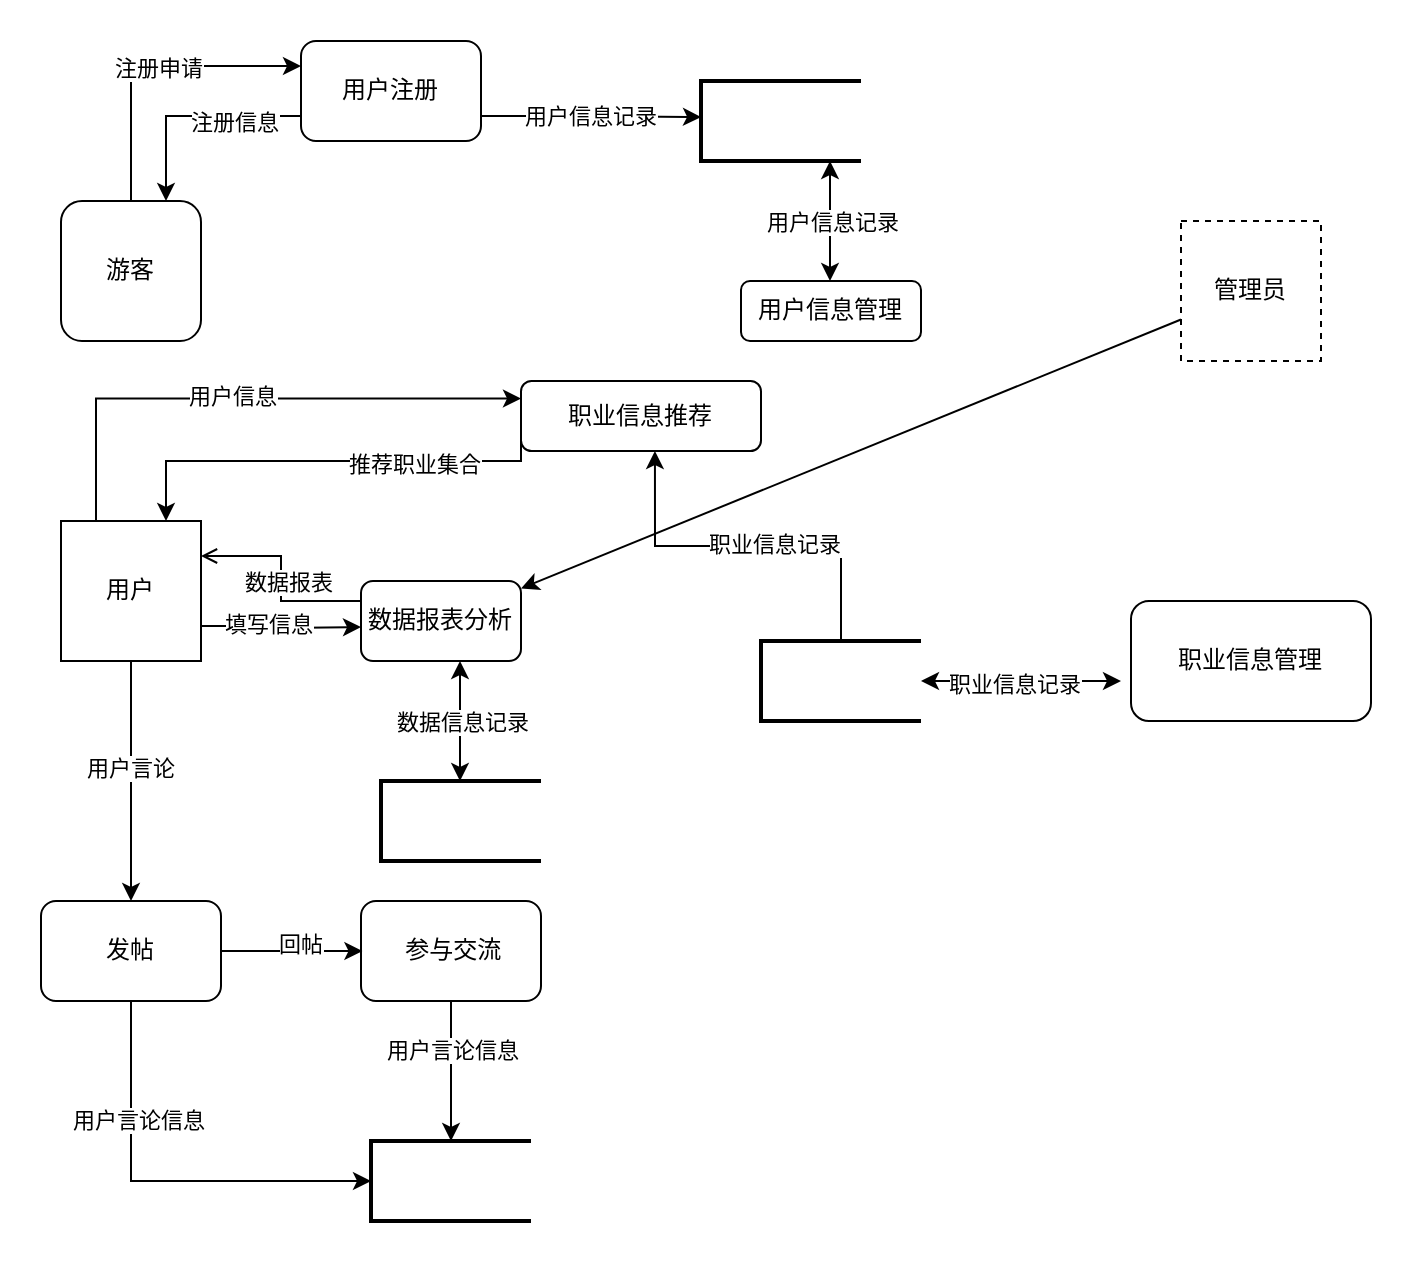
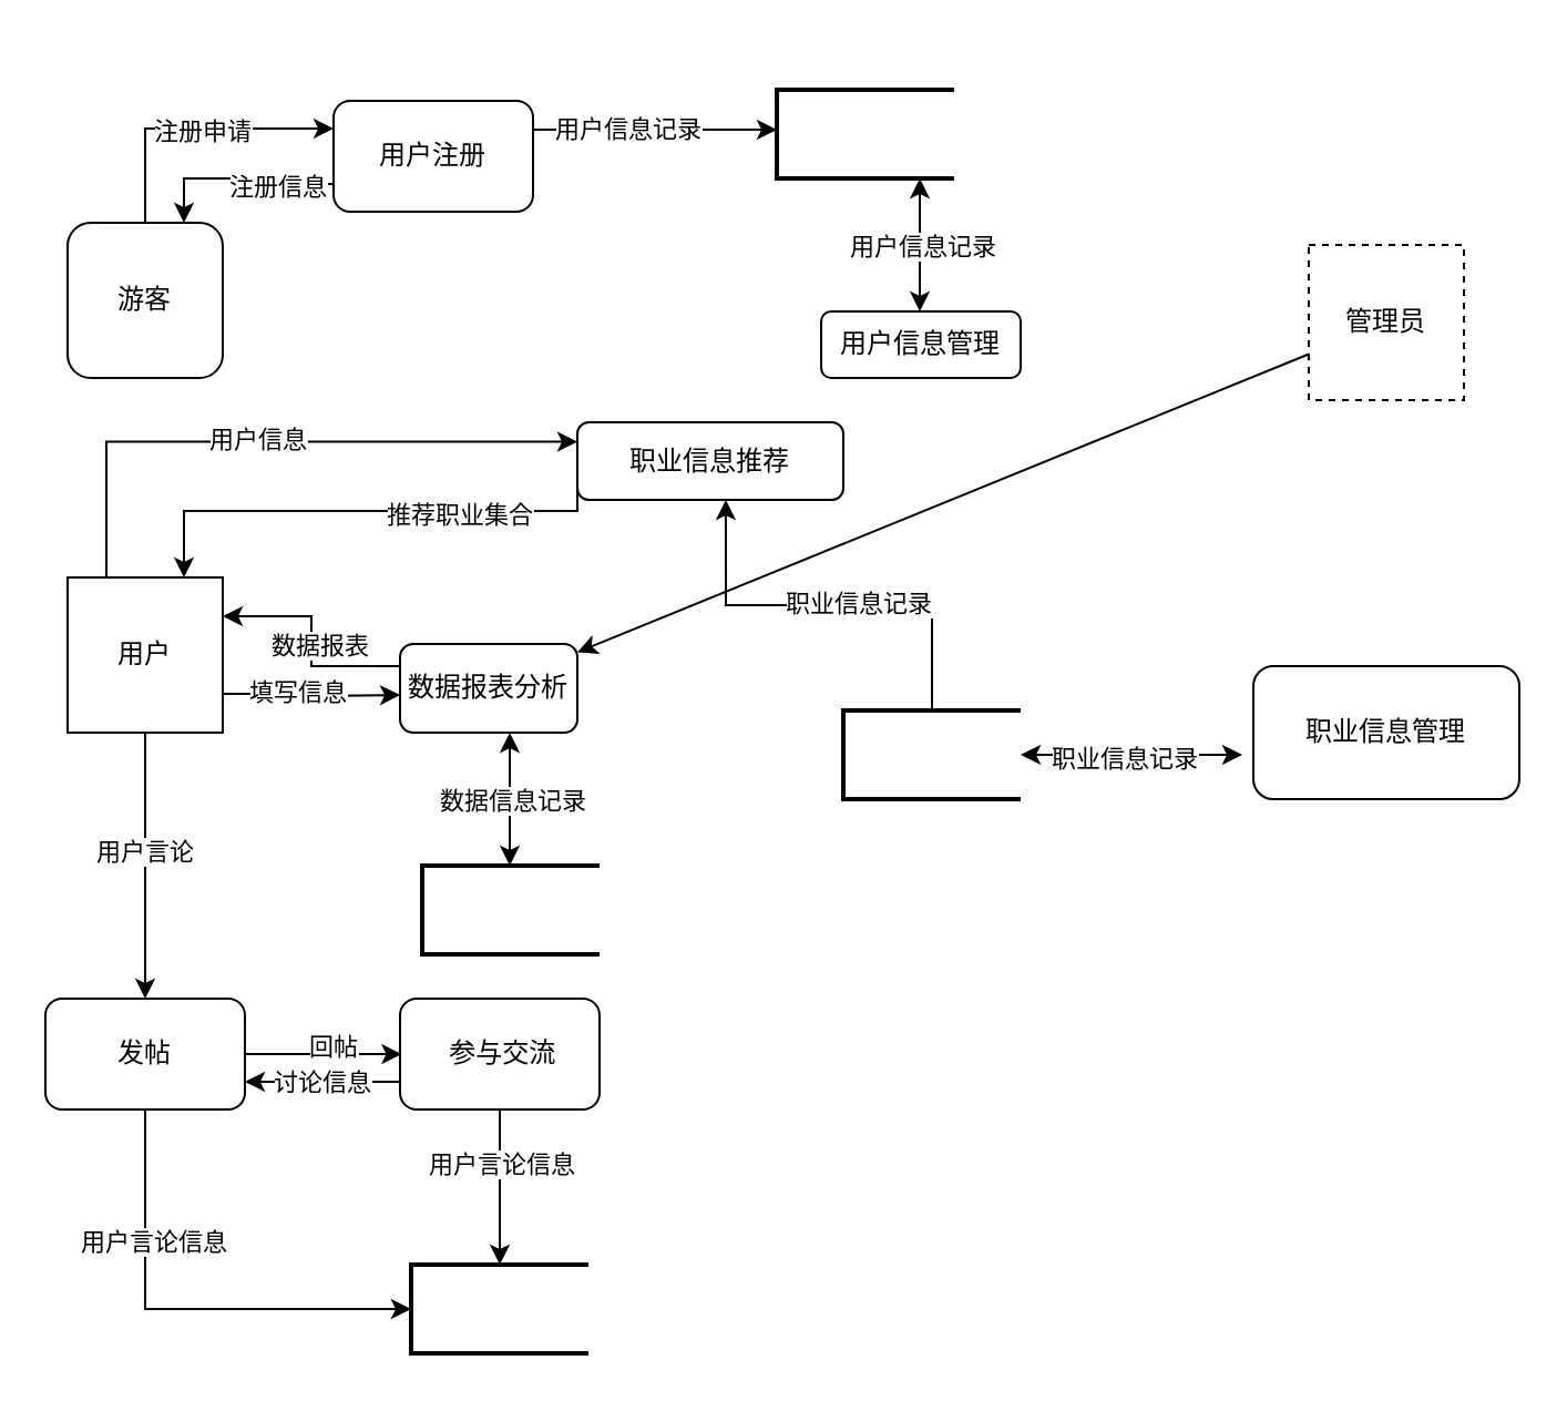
  <mxCell id="0" />
  <mxCell id="1" parent="0" />
  <mxCell id="2" style="edgeStyle=orthogonalEdgeStyle;rounded=0;orthogonalLoop=1;jettySize=auto;html=1;exitX=0.5;exitY=0;exitDx=0;exitDy=0;entryX=0;entryY=0.25;entryDx=0;entryDy=0;" edge="1" parent="1" source="4" target="8"><mxGeometry relative="1" as="geometry" /></mxCell>
  <mxCell id="3" value="注册申请" style="edgeLabel;html=1;align=center;verticalAlign=middle;resizable=0;points=[];" vertex="1" connectable="0" parent="2"><mxGeometry x="0.067" y="-1" relative="1" as="geometry"><mxPoint as="offset" /></mxGeometry></mxCell>
  <mxCell id="4" value="游客" style="whiteSpace=wrap;html=1;aspect=fixed;rounded=1;" vertex="1" parent="1"><mxGeometry x="30" y="100" width="70" height="70" as="geometry" /></mxCell>
  <mxCell id="5" style="edgeStyle=orthogonalEdgeStyle;rounded=0;orthogonalLoop=1;jettySize=auto;html=1;exitX=0;exitY=0.75;exitDx=0;exitDy=0;entryX=0.75;entryY=0;entryDx=0;entryDy=0;" edge="1" parent="1" source="8" target="4"><mxGeometry relative="1" as="geometry" /></mxCell>
  <mxCell id="6" value="注册信息" style="edgeLabel;html=1;align=center;verticalAlign=middle;resizable=0;points=[];" vertex="1" connectable="0" parent="5"><mxGeometry x="-0.376" y="3" relative="1" as="geometry"><mxPoint as="offset" /></mxGeometry></mxCell>
  <mxCell id="7" value="用户信息记录" style="edgeStyle=orthogonalEdgeStyle;rounded=0;orthogonalLoop=1;jettySize=auto;html=1;exitX=1;exitY=0.75;exitDx=0;exitDy=0;" edge="1" parent="1" source="8"><mxGeometry relative="1" as="geometry"><mxPoint x="350" y="58" as="targetPoint" /><Array as="points"><mxPoint x="290" y="58" /><mxPoint x="290" y="58" /></Array></mxGeometry></mxCell>
- <mxCell id="8" value="用户注册" style="rounded=1;whiteSpace=wrap;html=1;" vertex="1" parent="1"><mxGeometry x="150" y="20" width="90" height="50" as="geometry" /></mxCell>
+ <mxCell id="8" value="用户注册" style="rounded=1;whiteSpace=wrap;html=1;" vertex="1" parent="1"><mxGeometry x="150" y="45" width="90" height="50" as="geometry" /></mxCell>
  <mxCell id="9" value="" style="strokeWidth=2;html=1;shape=mxgraph.flowchart.annotation_1;align=left;pointerEvents=1;" vertex="1" parent="1"><mxGeometry x="350" y="40" width="80" height="40" as="geometry" /></mxCell>
  <mxCell id="10" value="" style="edgeStyle=none;rounded=0;orthogonalLoop=1;jettySize=auto;html=1;" edge="1" parent="1" source="11" target="33"><mxGeometry relative="1" as="geometry" /></mxCell>
  <mxCell id="11" value="管理员" style="whiteSpace=wrap;html=1;aspect=fixed;dashed=1;" vertex="1" parent="1"><mxGeometry x="590" y="110" width="70" height="70" as="geometry" /></mxCell>
  <mxCell id="12" value="用户信息管理" style="rounded=1;whiteSpace=wrap;html=1;" vertex="1" parent="1"><mxGeometry x="370" y="140" width="90" height="30" as="geometry" /></mxCell>
  <mxCell id="13" value="" style="endArrow=classic;startArrow=classic;html=1;rounded=0;" edge="1" parent="1"><mxGeometry width="50" height="50" relative="1" as="geometry"><mxPoint x="414.5" y="140" as="sourcePoint" /><mxPoint x="414.5" y="80" as="targetPoint" /></mxGeometry></mxCell>
  <mxCell id="14" value="用户信息记录" style="edgeLabel;html=1;align=center;verticalAlign=middle;resizable=0;points=[];" vertex="1" connectable="0" parent="13"><mxGeometry x="0.367" y="2" relative="1" as="geometry"><mxPoint x="3" y="11" as="offset" /></mxGeometry></mxCell>
  <mxCell id="15" style="edgeStyle=orthogonalEdgeStyle;rounded=0;orthogonalLoop=1;jettySize=auto;html=1;exitX=0.25;exitY=0;exitDx=0;exitDy=0;entryX=0;entryY=0.25;entryDx=0;entryDy=0;" edge="1" parent="1" source="21" target="28"><mxGeometry relative="1" as="geometry" /></mxCell>
  <mxCell id="16" value="用户信息" style="edgeLabel;html=1;align=center;verticalAlign=middle;resizable=0;points=[];" vertex="1" connectable="0" parent="15"><mxGeometry x="-0.059" y="2" relative="1" as="geometry"><mxPoint y="1" as="offset" /></mxGeometry></mxCell>
  <mxCell id="17" style="edgeStyle=orthogonalEdgeStyle;rounded=0;orthogonalLoop=1;jettySize=auto;html=1;exitX=1;exitY=0.75;exitDx=0;exitDy=0;" edge="1" parent="1" source="21"><mxGeometry relative="1" as="geometry"><mxPoint x="180" y="313" as="targetPoint" /></mxGeometry></mxCell>
  <mxCell id="18" value="填写信息" style="edgeLabel;html=1;align=center;verticalAlign=middle;resizable=0;points=[];" vertex="1" connectable="0" parent="17"><mxGeometry x="-0.18" y="2" relative="1" as="geometry"><mxPoint y="1" as="offset" /></mxGeometry></mxCell>
  <mxCell id="19" style="rounded=0;orthogonalLoop=1;jettySize=auto;html=1;exitX=0.5;exitY=1;exitDx=0;exitDy=0;" edge="1" parent="1" source="21"><mxGeometry relative="1" as="geometry"><mxPoint x="65" y="450" as="targetPoint" /><Array as="points" /></mxGeometry></mxCell>
  <mxCell id="20" value="用户言论" style="edgeLabel;html=1;align=center;verticalAlign=middle;resizable=0;points=[];" vertex="1" connectable="0" parent="19"><mxGeometry x="-0.117" y="-1" relative="1" as="geometry"><mxPoint as="offset" /></mxGeometry></mxCell>
  <mxCell id="21" value="用户" style="whiteSpace=wrap;html=1;aspect=fixed;" vertex="1" parent="1"><mxGeometry x="30" y="260" width="70" height="70" as="geometry" /></mxCell>
  <mxCell id="22" value="职业信息管理" style="rounded=1;whiteSpace=wrap;html=1;" vertex="1" parent="1"><mxGeometry x="565" y="300" width="120" height="60" as="geometry" /></mxCell>
  <mxCell id="23" style="edgeStyle=orthogonalEdgeStyle;rounded=0;orthogonalLoop=1;jettySize=auto;html=1;exitX=0.5;exitY=0;exitDx=0;exitDy=0;exitPerimeter=0;entryX=0.558;entryY=1;entryDx=0;entryDy=0;entryPerimeter=0;" edge="1" parent="1" source="25" target="28"><mxGeometry relative="1" as="geometry" /></mxCell>
  <mxCell id="24" value="职业信息记录" style="edgeLabel;html=1;align=center;verticalAlign=middle;resizable=0;points=[];" vertex="1" connectable="0" parent="23"><mxGeometry x="-0.143" y="-1" relative="1" as="geometry"><mxPoint as="offset" /></mxGeometry></mxCell>
  <mxCell id="25" value="" style="strokeWidth=2;html=1;shape=mxgraph.flowchart.annotation_1;align=left;pointerEvents=1;" vertex="1" parent="1"><mxGeometry x="380" y="320" width="80" height="40" as="geometry" /></mxCell>
  <mxCell id="26" style="edgeStyle=orthogonalEdgeStyle;rounded=0;orthogonalLoop=1;jettySize=auto;html=1;exitX=0;exitY=0.25;exitDx=0;exitDy=0;entryX=0.75;entryY=0;entryDx=0;entryDy=0;" edge="1" parent="1" source="28" target="21"><mxGeometry relative="1" as="geometry"><Array as="points"><mxPoint x="260" y="230" /><mxPoint x="83" y="230" /></Array></mxGeometry></mxCell>
  <mxCell id="27" value="推荐职业集合" style="edgeLabel;html=1;align=center;verticalAlign=middle;resizable=0;points=[];" vertex="1" connectable="0" parent="26"><mxGeometry x="-0.289" y="1" relative="1" as="geometry"><mxPoint as="offset" /></mxGeometry></mxCell>
  <mxCell id="28" value="职业信息推荐" style="rounded=1;whiteSpace=wrap;html=1;" vertex="1" parent="1"><mxGeometry x="260" y="190" width="120" height="35" as="geometry" /></mxCell>
  <mxCell id="29" value="" style="endArrow=classic;startArrow=classic;html=1;rounded=0;" edge="1" parent="1" source="25"><mxGeometry width="50" height="50" relative="1" as="geometry"><mxPoint x="470" y="370" as="sourcePoint" /><mxPoint x="560" y="340" as="targetPoint" /><Array as="points" /></mxGeometry></mxCell>
  <mxCell id="30" value="职业信息记录" style="edgeLabel;html=1;align=center;verticalAlign=middle;resizable=0;points=[];" vertex="1" connectable="0" parent="29"><mxGeometry x="-0.08" y="-1" relative="1" as="geometry"><mxPoint as="offset" /></mxGeometry></mxCell>
- <mxCell id="31" style="edgeStyle=orthogonalEdgeStyle;rounded=0;orthogonalLoop=1;jettySize=auto;html=1;exitX=0;exitY=0.25;exitDx=0;exitDy=0;entryX=1;entryY=0.25;entryDx=0;entryDy=0;endArrow=open;" edge="1" parent="1" source="33" target="21"><mxGeometry relative="1" as="geometry" /></mxCell>
+ <mxCell id="31" style="edgeStyle=orthogonalEdgeStyle;rounded=0;orthogonalLoop=1;jettySize=auto;html=1;exitX=0;exitY=0.25;exitDx=0;exitDy=0;entryX=1;entryY=0.25;entryDx=0;entryDy=0;" edge="1" parent="1" source="33" target="21"><mxGeometry relative="1" as="geometry" /></mxCell>
  <mxCell id="32" value="数据报表" style="edgeLabel;html=1;align=center;verticalAlign=middle;resizable=0;points=[];" vertex="1" connectable="0" parent="31"><mxGeometry x="-0.024" y="-3" relative="1" as="geometry"><mxPoint as="offset" /></mxGeometry></mxCell>
  <mxCell id="33" value="数据报表分析" style="rounded=1;whiteSpace=wrap;html=1;" vertex="1" parent="1"><mxGeometry x="180" y="290" width="80" height="40" as="geometry" /></mxCell>
  <mxCell id="34" value="" style="strokeWidth=2;html=1;shape=mxgraph.flowchart.annotation_1;align=left;pointerEvents=1;" vertex="1" parent="1"><mxGeometry x="190" y="390" width="80" height="40" as="geometry" /></mxCell>
  <mxCell id="35" value="" style="endArrow=classic;startArrow=classic;html=1;rounded=0;" edge="1" parent="1"><mxGeometry width="50" height="50" relative="1" as="geometry"><mxPoint x="229.5" y="390" as="sourcePoint" /><mxPoint x="229.5" y="330" as="targetPoint" /></mxGeometry></mxCell>
  <mxCell id="36" value="数据信息记录" style="edgeLabel;html=1;align=center;verticalAlign=middle;resizable=0;points=[];" vertex="1" connectable="0" parent="35"><mxGeometry x="0.367" y="2" relative="1" as="geometry"><mxPoint x="3" y="11" as="offset" /></mxGeometry></mxCell>
  <mxCell id="37" style="edgeStyle=none;rounded=0;orthogonalLoop=1;jettySize=auto;html=1;exitX=0.5;exitY=1;exitDx=0;exitDy=0;entryX=0;entryY=0.5;entryDx=0;entryDy=0;entryPerimeter=0;" edge="1" parent="1" source="39" target="46"><mxGeometry relative="1" as="geometry"><Array as="points"><mxPoint x="65" y="590" /></Array></mxGeometry></mxCell>
  <mxCell id="38" value="用户言论信息" style="edgeLabel;html=1;align=center;verticalAlign=middle;resizable=0;points=[];" vertex="1" connectable="0" parent="37"><mxGeometry x="-0.438" y="3" relative="1" as="geometry"><mxPoint as="offset" /></mxGeometry></mxCell>
  <mxCell id="39" value="发帖" style="rounded=1;whiteSpace=wrap;html=1;" vertex="1" parent="1"><mxGeometry x="20" y="450" width="90" height="50" as="geometry" /></mxCell>
+ <mxCell id="40" value="讨论信息" style="edgeStyle=none;rounded=0;orthogonalLoop=1;jettySize=auto;html=1;exitX=0;exitY=0.75;exitDx=0;exitDy=0;entryX=1;entryY=0.75;entryDx=0;entryDy=0;" edge="1" parent="1" source="43" target="39"><mxGeometry relative="1" as="geometry" /></mxCell>
  <mxCell id="41" style="edgeStyle=none;rounded=0;orthogonalLoop=1;jettySize=auto;html=1;exitX=0.5;exitY=1;exitDx=0;exitDy=0;" edge="1" parent="1" source="43" target="46"><mxGeometry relative="1" as="geometry" /></mxCell>
  <mxCell id="42" value="用户言论信息" style="edgeLabel;html=1;align=center;verticalAlign=middle;resizable=0;points=[];" vertex="1" connectable="0" parent="41"><mxGeometry x="-0.314" relative="1" as="geometry"><mxPoint as="offset" /></mxGeometry></mxCell>
  <mxCell id="43" value="&amp;nbsp;参与交流" style="rounded=1;whiteSpace=wrap;html=1;" vertex="1" parent="1"><mxGeometry x="180" y="450" width="90" height="50" as="geometry" /></mxCell>
  <mxCell id="44" value="" style="endArrow=classic;html=1;rounded=0;" edge="1" parent="1" source="39"><mxGeometry width="50" height="50" relative="1" as="geometry"><mxPoint x="110" y="525" as="sourcePoint" /><mxPoint x="180.711" y="475" as="targetPoint" /></mxGeometry></mxCell>
  <mxCell id="45" value="回帖" style="edgeLabel;html=1;align=center;verticalAlign=middle;resizable=0;points=[];" vertex="1" connectable="0" parent="44"><mxGeometry x="0.103" y="4" relative="1" as="geometry"><mxPoint as="offset" /></mxGeometry></mxCell>
  <mxCell id="46" value="" style="strokeWidth=2;html=1;shape=mxgraph.flowchart.annotation_1;align=left;pointerEvents=1;" vertex="1" parent="1"><mxGeometry x="185" y="570" width="80" height="40" as="geometry" /></mxCell>
